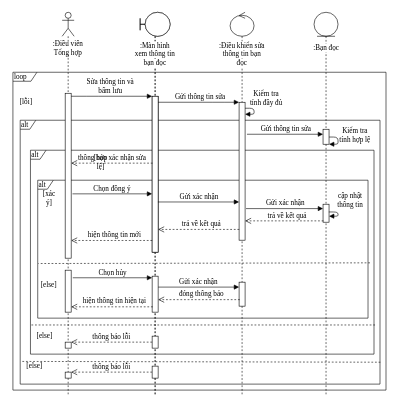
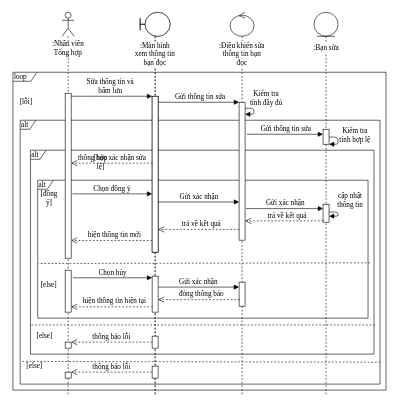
  <mxCell id="0" />
  <mxCell id="1" parent="0" />
  <mxCell id="2" value="loop" style="shape=umlFrame;whiteSpace=wrap;html=1;width=40;height=15;fontFamily=Times New Roman;fontSize=12;align=left;" parent="1" vertex="1"><mxGeometry x="20.88" y="120" width="622.12" height="530" as="geometry" /></mxCell>
  <mxCell id="3" value="alt" style="shape=umlFrame;whiteSpace=wrap;html=1;width=26;height=15;fontFamily=Times New Roman;fontSize=12;align=left;" parent="1" vertex="1"><mxGeometry x="33" y="200" width="600" height="440" as="geometry" /></mxCell>
  <mxCell id="4" value="alt" style="shape=umlFrame;whiteSpace=wrap;html=1;width=26;height=15;fontFamily=Times New Roman;fontSize=12;align=left;" parent="1" vertex="1"><mxGeometry x="50.13" y="250" width="572.87" height="340" as="geometry" /></mxCell>
  <mxCell id="5" value="alt" style="shape=umlFrame;whiteSpace=wrap;html=1;width=26;height=15;fontFamily=Times New Roman;fontSize=12;align=left;" parent="1" vertex="1"><mxGeometry x="62.25" y="300" width="550.75" height="230" as="geometry" /></mxCell>
  <mxCell id="6" value="" style="shape=umlLifeline;participant=umlActor;perimeter=lifelinePerimeter;whiteSpace=wrap;html=1;container=1;collapsible=0;recursiveResize=0;verticalAlign=top;spacingTop=36;labelBackgroundColor=#ffffff;outlineConnect=0;fontFamily=Times New Roman;fontSize=11;" parent="1" vertex="1"><mxGeometry x="103" y="20" width="20" height="640" as="geometry" /></mxCell>
  <mxCell id="7" value="" style="html=1;points=[];perimeter=orthogonalPerimeter;fontFamily=Times New Roman;fontSize=12;" parent="6" vertex="1"><mxGeometry x="5" y="135" width="10" height="275" as="geometry" /></mxCell>
  <mxCell id="8" value="" style="html=1;points=[];perimeter=orthogonalPerimeter;fontFamily=Times New Roman;fontSize=12;" parent="6" vertex="1"><mxGeometry x="5" y="600" width="10" height="10" as="geometry" /></mxCell>
  <mxCell id="9" value="" style="html=1;points=[];perimeter=orthogonalPerimeter;fontFamily=Times New Roman;fontSize=12;" parent="6" vertex="1"><mxGeometry x="5" y="430" width="10" height="70" as="geometry" /></mxCell>
  <mxCell id="10" value="" style="html=1;points=[];perimeter=orthogonalPerimeter;fontFamily=Times New Roman;fontSize=12;" parent="6" vertex="1"><mxGeometry x="5" y="550" width="10" height="10" as="geometry" /></mxCell>
  <mxCell id="11" value="" style="shape=umlLifeline;participant=umlBoundary;perimeter=lifelinePerimeter;whiteSpace=wrap;html=1;container=1;collapsible=0;recursiveResize=0;verticalAlign=top;spacingTop=36;labelBackgroundColor=#ffffff;outlineConnect=0;fontFamily=Times New Roman;fontSize=12;" parent="1" vertex="1"><mxGeometry x="233" y="20" width="50" height="640" as="geometry" /></mxCell>
  <mxCell id="12" value="" style="shape=umlLifeline;participant=umlBoundary;perimeter=lifelinePerimeter;whiteSpace=wrap;html=1;container=1;collapsible=0;recursiveResize=0;verticalAlign=top;spacingTop=36;labelBackgroundColor=#ffffff;outlineConnect=0;fontFamily=Times New Roman;fontSize=12;" parent="11" vertex="1"><mxGeometry width="50" height="640" as="geometry" /></mxCell>
  <mxCell id="13" value="" style="html=1;points=[];perimeter=orthogonalPerimeter;fontFamily=Times New Roman;fontSize=12;" parent="12" vertex="1"><mxGeometry x="20" y="140" width="10" height="260" as="geometry" /></mxCell>
  <mxCell id="14" value="" style="html=1;points=[];perimeter=orthogonalPerimeter;fontFamily=Times New Roman;fontSize=12;" parent="12" vertex="1"><mxGeometry x="20" y="440" width="10" height="60" as="geometry" /></mxCell>
  <mxCell id="15" value="" style="html=1;points=[];perimeter=orthogonalPerimeter;fontFamily=Times New Roman;fontSize=12;" parent="12" vertex="1"><mxGeometry x="20" y="540" width="10" height="20" as="geometry" /></mxCell>
  <mxCell id="16" value="thông báo lỗi" style="html=1;verticalAlign=bottom;endArrow=open;dashed=1;endSize=8;fontFamily=Times New Roman;fontSize=12;" parent="12" source="15" edge="1"><mxGeometry relative="1" as="geometry"><mxPoint x="20.41" y="655.53" as="sourcePoint" /><mxPoint x="-115.0" y="550" as="targetPoint" /></mxGeometry></mxCell>
  <mxCell id="17" value="thông báo lỗi" style="html=1;verticalAlign=bottom;endArrow=open;dashed=1;endSize=8;fontFamily=Times New Roman;fontSize=12;" parent="12" source="18" edge="1"><mxGeometry relative="1" as="geometry"><mxPoint x="20.41" y="705.53" as="sourcePoint" /><mxPoint x="-115" y="600" as="targetPoint" /></mxGeometry></mxCell>
  <mxCell id="18" value="" style="html=1;points=[];perimeter=orthogonalPerimeter;fontFamily=Times New Roman;fontSize=12;" parent="12" vertex="1"><mxGeometry x="20" y="590" width="10" height="20" as="geometry" /></mxCell>
  <mxCell id="19" value="" style="html=1;points=[];perimeter=orthogonalPerimeter;fontFamily=Times New Roman;fontSize=12;" parent="11" vertex="1"><mxGeometry x="20" y="140" width="10" height="260" as="geometry" /></mxCell>
  <mxCell id="20" value="" style="shape=umlLifeline;participant=umlControl;perimeter=lifelinePerimeter;whiteSpace=wrap;html=1;container=1;collapsible=0;recursiveResize=0;verticalAlign=top;spacingTop=36;labelBackgroundColor=#ffffff;outlineConnect=0;fontFamily=Times New Roman;fontSize=12;" parent="1" vertex="1"><mxGeometry x="383" y="20" width="40" height="640" as="geometry" /></mxCell>
  <mxCell id="21" value="" style="html=1;points=[];perimeter=orthogonalPerimeter;fontFamily=Times New Roman;fontSize=12;" parent="20" vertex="1"><mxGeometry x="15" y="450" width="10" height="40" as="geometry" /></mxCell>
  <mxCell id="22" value="" style="shape=umlLifeline;participant=umlEntity;perimeter=lifelinePerimeter;whiteSpace=wrap;html=1;container=1;collapsible=0;recursiveResize=0;verticalAlign=top;spacingTop=36;labelBackgroundColor=#ffffff;outlineConnect=0;fontFamily=Times New Roman;fontSize=12;" parent="1" vertex="1"><mxGeometry x="523" y="20" width="40" height="640" as="geometry" /></mxCell>
  <mxCell id="23" value="" style="html=1;points=[];perimeter=orthogonalPerimeter;fontFamily=Times New Roman;fontSize=12;" parent="22" vertex="1"><mxGeometry x="15" y="195" width="10" height="25" as="geometry" /></mxCell>
  <mxCell id="24" value="Kiểm tra&lt;br&gt;tính hợp lệ" style="html=1;verticalAlign=bottom;endArrow=block;fontFamily=Times New Roman;fontSize=12;" parent="22" source="23" target="23" edge="1"><mxGeometry x="0.298" y="30" width="80" relative="1" as="geometry"><mxPoint x="-105" y="170" as="sourcePoint" /><mxPoint x="25" y="221" as="targetPoint" /><Array as="points"><mxPoint x="40" y="208" /><mxPoint x="40" y="220" /></Array><mxPoint x="28" y="-29" as="offset" /></mxGeometry></mxCell>
  <mxCell id="25" value="" style="html=1;points=[];perimeter=orthogonalPerimeter;fontFamily=Times New Roman;fontSize=12;" parent="22" vertex="1"><mxGeometry x="15" y="320" width="10" height="30" as="geometry" /></mxCell>
  <mxCell id="26" value="cập nhật&lt;br&gt;thông tin" style="html=1;verticalAlign=bottom;endArrow=block;fontFamily=Times New Roman;fontSize=12;exitX=0.963;exitY=0.431;exitDx=0;exitDy=0;exitPerimeter=0;" parent="22" source="25" target="25" edge="1"><mxGeometry x="-0.177" y="20" width="80" relative="1" as="geometry"><mxPoint x="4.87" y="297.85" as="sourcePoint" /><mxPoint x="4.87" y="310.85" as="targetPoint" /><Array as="points"><mxPoint x="40" y="333" /><mxPoint x="40" y="340" /></Array><mxPoint y="-3" as="offset" /></mxGeometry></mxCell>
- <mxCell id="27" value=":Điều viên Tổng hợp" style="text;html=1;strokeColor=none;fillColor=#FFFFFF;align=center;verticalAlign=middle;whiteSpace=wrap;rounded=0;fontSize=12;fontFamily=Times New Roman;" parent="1" vertex="1"><mxGeometry x="78" y="70" width="70" height="20" as="geometry" /></mxCell>
+ <mxCell id="27" value=":Nhân viên Tổng hợp" style="text;html=1;strokeColor=none;fillColor=#FFFFFF;align=center;verticalAlign=middle;whiteSpace=wrap;rounded=0;fontSize=12;fontFamily=Times New Roman;" parent="1" vertex="1"><mxGeometry x="78" y="70" width="70" height="20" as="geometry" /></mxCell>
  <mxCell id="28" value="&lt;font style=&quot;font-size: 12px&quot;&gt;Sửa thông tin và&lt;br&gt;bấm lưu&lt;br&gt;&lt;/font&gt;" style="html=1;verticalAlign=bottom;endArrow=block;fontFamily=Times New Roman;fontSize=12;" parent="1" source="7" target="19" edge="1"><mxGeometry x="-0.037" width="80" relative="1" as="geometry"><mxPoint x="133" y="150" as="sourcePoint" /><mxPoint x="223" y="170" as="targetPoint" /><Array as="points"><mxPoint x="153" y="160" /></Array><mxPoint as="offset" /></mxGeometry></mxCell>
  <mxCell id="29" value="Gửi thông tin sửa" style="html=1;verticalAlign=bottom;endArrow=block;fontFamily=Times New Roman;fontSize=12;" parent="1" source="19" target="30" edge="1"><mxGeometry x="0.032" width="80" relative="1" as="geometry"><mxPoint x="263" y="180" as="sourcePoint" /><mxPoint x="407.69" y="180" as="targetPoint" /><Array as="points"><mxPoint x="363" y="170" /></Array><mxPoint as="offset" /></mxGeometry></mxCell>
  <mxCell id="30" value="" style="html=1;points=[];perimeter=orthogonalPerimeter;fontFamily=Times New Roman;fontSize=12;" parent="1" vertex="1"><mxGeometry x="398" y="170" width="10" height="230" as="geometry" /></mxCell>
  <mxCell id="31" value="&lt;span style=&quot;background-color: rgb(255 , 255 , 255)&quot;&gt;:Màn hình xem thông tin bạn đọc&lt;/span&gt;" style="text;html=1;strokeColor=none;fillColor=none;align=center;verticalAlign=middle;whiteSpace=wrap;rounded=0;fontFamily=Times New Roman;fontSize=12;" parent="1" vertex="1"><mxGeometry x="223" y="80" width="70" height="20" as="geometry" /></mxCell>
  <mxCell id="32" value="&lt;span style=&quot;background-color: rgb(255 , 255 , 255)&quot;&gt;:Điều khiển sửa thông tin bạn đọc&lt;/span&gt;" style="text;html=1;strokeColor=none;fillColor=none;align=center;verticalAlign=middle;whiteSpace=wrap;rounded=0;fontFamily=Times New Roman;fontSize=12;" parent="1" vertex="1"><mxGeometry x="363" y="80" width="80" height="20" as="geometry" /></mxCell>
- <mxCell id="33" value="&lt;span style=&quot;background-color: rgb(255 , 255 , 255)&quot;&gt;:Bạn đọc&lt;/span&gt;" style="text;html=1;strokeColor=none;fillColor=none;align=center;verticalAlign=middle;whiteSpace=wrap;rounded=0;fontFamily=Times New Roman;fontSize=12;" parent="1" vertex="1"><mxGeometry x="515.5" y="70" width="55" height="20" as="geometry" /></mxCell>
+ <mxCell id="33" value="&lt;span style=&quot;background-color: rgb(255 , 255 , 255)&quot;&gt;:Bạn sửa&lt;/span&gt;" style="text;html=1;strokeColor=none;fillColor=none;align=center;verticalAlign=middle;whiteSpace=wrap;rounded=0;fontFamily=Times New Roman;fontSize=12;" parent="1" vertex="1"><mxGeometry x="515.5" y="70" width="55" height="20" as="geometry" /></mxCell>
  <mxCell id="34" value="Kiểm tra&lt;br&gt;tính đầy đủ" style="html=1;verticalAlign=bottom;endArrow=block;fontFamily=Times New Roman;fontSize=12;" parent="1" source="30" target="30" edge="1"><mxGeometry x="-0.25" y="20" width="80" relative="1" as="geometry"><mxPoint x="403" y="180" as="sourcePoint" /><mxPoint x="542.33" y="160.1" as="targetPoint" /><Array as="points"><mxPoint x="423" y="180" /><mxPoint x="423" y="190" /></Array><mxPoint as="offset" /></mxGeometry></mxCell>
  <mxCell id="35" value="[lỗi]" style="text;html=1;strokeColor=none;fillColor=none;align=center;verticalAlign=middle;whiteSpace=wrap;rounded=0;fontFamily=Times New Roman;fontSize=12;" parent="1" vertex="1"><mxGeometry x="33" y="160" width="20" height="20" as="geometry" /></mxCell>
  <mxCell id="36" value="[else]" style="text;html=1;strokeColor=none;fillColor=none;align=center;verticalAlign=middle;whiteSpace=wrap;rounded=0;fontFamily=Times New Roman;fontSize=12;" parent="1" vertex="1"><mxGeometry x="62.25" y="550" width="24" height="20" as="geometry" /></mxCell>
  <mxCell id="37" value="thông báo xác nhận sửa" style="html=1;verticalAlign=bottom;endArrow=open;dashed=1;endSize=8;fontFamily=Times New Roman;fontSize=12;exitX=0.073;exitY=0.429;exitDx=0;exitDy=0;exitPerimeter=0;" parent="1" source="19" target="7" edge="1"><mxGeometry relative="1" as="geometry"><mxPoint x="254" y="229.58" as="sourcePoint" /><mxPoint x="118" y="229.58" as="targetPoint" /></mxGeometry></mxCell>
  <mxCell id="38" value="[hợp lệ]" style="text;html=1;strokeColor=none;fillColor=none;align=center;verticalAlign=middle;whiteSpace=wrap;rounded=0;fontFamily=Times New Roman;fontSize=12;" parent="1" vertex="1"><mxGeometry x="152.25" y="260" width="30.75" height="20" as="geometry" /></mxCell>
  <mxCell id="39" value="[else]" style="text;html=1;strokeColor=none;fillColor=none;align=center;verticalAlign=middle;whiteSpace=wrap;rounded=0;fontFamily=Times New Roman;fontSize=12;" parent="1" vertex="1"><mxGeometry x="69" y="465" width="24" height="20" as="geometry" /></mxCell>
  <mxCell id="40" value="" style="endArrow=none;dashed=1;html=1;fontFamily=Times New Roman;fontSize=12;exitX=1.003;exitY=0.857;exitDx=0;exitDy=0;exitPerimeter=0;entryX=0;entryY=0.857;entryDx=0;entryDy=0;entryPerimeter=0;" parent="1" source="4" target="4" edge="1"><mxGeometry width="50" height="50" relative="1" as="geometry"><mxPoint x="626.575" y="460.88" as="sourcePoint" /><mxPoint x="27" y="463" as="targetPoint" /><Array as="points" /></mxGeometry></mxCell>
  <mxCell id="41" value="Chọn đồng ý" style="html=1;verticalAlign=bottom;endArrow=block;fontFamily=Times New Roman;fontSize=12;exitX=1.222;exitY=0.61;exitDx=0;exitDy=0;exitPerimeter=0;" parent="1" source="7" target="19" edge="1"><mxGeometry width="80" relative="1" as="geometry"><mxPoint x="108" y="286" as="sourcePoint" /><mxPoint x="243" y="286.34" as="targetPoint" /><Array as="points" /></mxGeometry></mxCell>
  <mxCell id="42" value="Gửi xác nhận" style="html=1;verticalAlign=bottom;endArrow=block;fontFamily=Times New Roman;fontSize=12;exitX=0.96;exitY=0.678;exitDx=0;exitDy=0;exitPerimeter=0;" parent="1" source="19" target="30" edge="1"><mxGeometry x="0.005" width="80" relative="1" as="geometry"><mxPoint x="263" y="276" as="sourcePoint" /><mxPoint x="388" y="300.08" as="targetPoint" /><Array as="points" /><mxPoint as="offset" /></mxGeometry></mxCell>
  <mxCell id="43" value="Chọn hủy" style="html=1;verticalAlign=bottom;endArrow=block;fontFamily=Times New Roman;fontSize=12;exitX=1.271;exitY=0.181;exitDx=0;exitDy=0;exitPerimeter=0;" parent="1" source="9" target="14" edge="1"><mxGeometry width="80" relative="1" as="geometry"><mxPoint x="108" y="410" as="sourcePoint" /><mxPoint x="233" y="464.76" as="targetPoint" /><Array as="points" /></mxGeometry></mxCell>
  <mxCell id="44" value="Gửi xác nhận" style="html=1;verticalAlign=bottom;endArrow=block;fontFamily=Times New Roman;fontSize=12;exitX=1.153;exitY=0.771;exitDx=0;exitDy=0;exitPerimeter=0;" parent="1" source="30" target="25" edge="1"><mxGeometry x="0.005" width="80" relative="1" as="geometry"><mxPoint x="397.7" y="310.4" as="sourcePoint" /><mxPoint x="518" y="310.4" as="targetPoint" /><Array as="points" /><mxPoint as="offset" /></mxGeometry></mxCell>
  <mxCell id="45" value="trả về kết quả" style="html=1;verticalAlign=bottom;endArrow=open;dashed=1;endSize=8;fontFamily=Times New Roman;fontSize=12;exitX=0.067;exitY=0.926;exitDx=0;exitDy=0;exitPerimeter=0;" parent="1" source="25" target="30" edge="1"><mxGeometry x="-0.063" relative="1" as="geometry"><mxPoint x="523" y="340" as="sourcePoint" /><mxPoint x="398" y="340" as="targetPoint" /><mxPoint as="offset" /></mxGeometry></mxCell>
  <mxCell id="46" value="trả về kết quả" style="html=1;verticalAlign=bottom;endArrow=open;dashed=1;endSize=8;fontFamily=Times New Roman;fontSize=12;exitX=0.022;exitY=0.922;exitDx=0;exitDy=0;exitPerimeter=0;" parent="1" source="30" target="19" edge="1"><mxGeometry x="-0.063" relative="1" as="geometry"><mxPoint x="386.9" y="353.92" as="sourcePoint" /><mxPoint x="283" y="354" as="targetPoint" /><mxPoint as="offset" /></mxGeometry></mxCell>
  <mxCell id="47" value="hiện thông tin mới" style="html=1;verticalAlign=bottom;endArrow=open;dashed=1;endSize=8;fontFamily=Times New Roman;fontSize=12;exitX=0.011;exitY=0.925;exitDx=0;exitDy=0;exitPerimeter=0;" parent="1" source="19" target="7" edge="1"><mxGeometry x="-0.063" relative="1" as="geometry"><mxPoint x="242.46" y="365.44" as="sourcePoint" /><mxPoint x="108" y="365.44" as="targetPoint" /><mxPoint as="offset" /></mxGeometry></mxCell>
  <mxCell id="48" value="Gửi xác nhận" style="html=1;verticalAlign=bottom;endArrow=block;fontFamily=Times New Roman;fontSize=12;exitX=1.013;exitY=0.304;exitDx=0;exitDy=0;exitPerimeter=0;" parent="1" source="14" target="21" edge="1"><mxGeometry width="80" relative="1" as="geometry"><mxPoint x="253" y="420" as="sourcePoint" /><mxPoint x="388" y="420" as="targetPoint" /><Array as="points" /></mxGeometry></mxCell>
  <mxCell id="49" value="đóng thông báo" style="html=1;verticalAlign=bottom;endArrow=open;dashed=1;endSize=8;fontFamily=Times New Roman;fontSize=12;exitX=0.113;exitY=0.729;exitDx=0;exitDy=0;exitPerimeter=0;" parent="1" source="21" target="14" edge="1"><mxGeometry x="-0.063" relative="1" as="geometry"><mxPoint x="399" y="504" as="sourcePoint" /><mxPoint x="244.43" y="450" as="targetPoint" /><mxPoint as="offset" /></mxGeometry></mxCell>
  <mxCell id="50" value="hiện thông tin hiện tại" style="html=1;verticalAlign=bottom;endArrow=open;dashed=1;endSize=8;fontFamily=Times New Roman;fontSize=12;exitX=0.107;exitY=0.852;exitDx=0;exitDy=0;exitPerimeter=0;" parent="1" source="14" target="9" edge="1"><mxGeometry x="-0.063" relative="1" as="geometry"><mxPoint x="237.46" y="460" as="sourcePoint" /><mxPoint x="103" y="460" as="targetPoint" /><mxPoint as="offset" /></mxGeometry></mxCell>
  <mxCell id="51" value="" style="endArrow=none;dashed=1;html=1;fontFamily=Times New Roman;fontSize=12;exitX=1.001;exitY=0.917;exitDx=0;exitDy=0;exitPerimeter=0;entryX=0.001;entryY=0.914;entryDx=0;entryDy=0;entryPerimeter=0;" parent="1" source="3" target="3" edge="1"><mxGeometry width="50" height="50" relative="1" as="geometry"><mxPoint x="727.97" y="620" as="sourcePoint" /><mxPoint x="13" y="620" as="targetPoint" /><Array as="points" /></mxGeometry></mxCell>
  <mxCell id="52" value="Gửi thông tin sửa" style="html=1;verticalAlign=bottom;endArrow=block;fontFamily=Times New Roman;fontSize=12;exitX=1.314;exitY=0.232;exitDx=0;exitDy=0;exitPerimeter=0;" parent="1" source="30" target="23" edge="1"><mxGeometry x="0.032" width="80" relative="1" as="geometry"><mxPoint x="403" y="230" as="sourcePoint" /><mxPoint x="538" y="229.66" as="targetPoint" /><Array as="points" /><mxPoint as="offset" /></mxGeometry></mxCell>
- <mxCell id="53" value="[xác ý]" style="text;html=1;strokeColor=none;fillColor=none;align=center;verticalAlign=middle;whiteSpace=wrap;rounded=0;fontFamily=Times New Roman;fontSize=12;" parent="1" vertex="1"><mxGeometry x="66.25" y="320" width="30.75" height="20" as="geometry" /></mxCell>
+ <mxCell id="53" value="[đồng ý]" style="text;html=1;strokeColor=none;fillColor=none;align=center;verticalAlign=middle;whiteSpace=wrap;rounded=0;fontFamily=Times New Roman;fontSize=12;" parent="1" vertex="1"><mxGeometry x="66.25" y="320" width="30.75" height="20" as="geometry" /></mxCell>
  <mxCell id="54" value="" style="endArrow=none;dashed=1;html=1;fontFamily=Times New Roman;fontSize=12;exitX=1.006;exitY=0.599;exitDx=0;exitDy=0;exitPerimeter=0;entryX=0.002;entryY=0.604;entryDx=0;entryDy=0;entryPerimeter=0;" parent="1" source="5" target="5" edge="1"><mxGeometry width="50" height="50" relative="1" as="geometry"><mxPoint x="743.53" y="551.6" as="sourcePoint" /><mxPoint x="58.77" y="551.6" as="targetPoint" /><Array as="points" /></mxGeometry></mxCell>
  <mxCell id="55" value="[else]" style="text;html=1;strokeColor=none;fillColor=none;align=center;verticalAlign=middle;whiteSpace=wrap;rounded=0;fontFamily=Times New Roman;fontSize=12;" parent="1" vertex="1"><mxGeometry x="45" y="600" width="24" height="20" as="geometry" /></mxCell>
